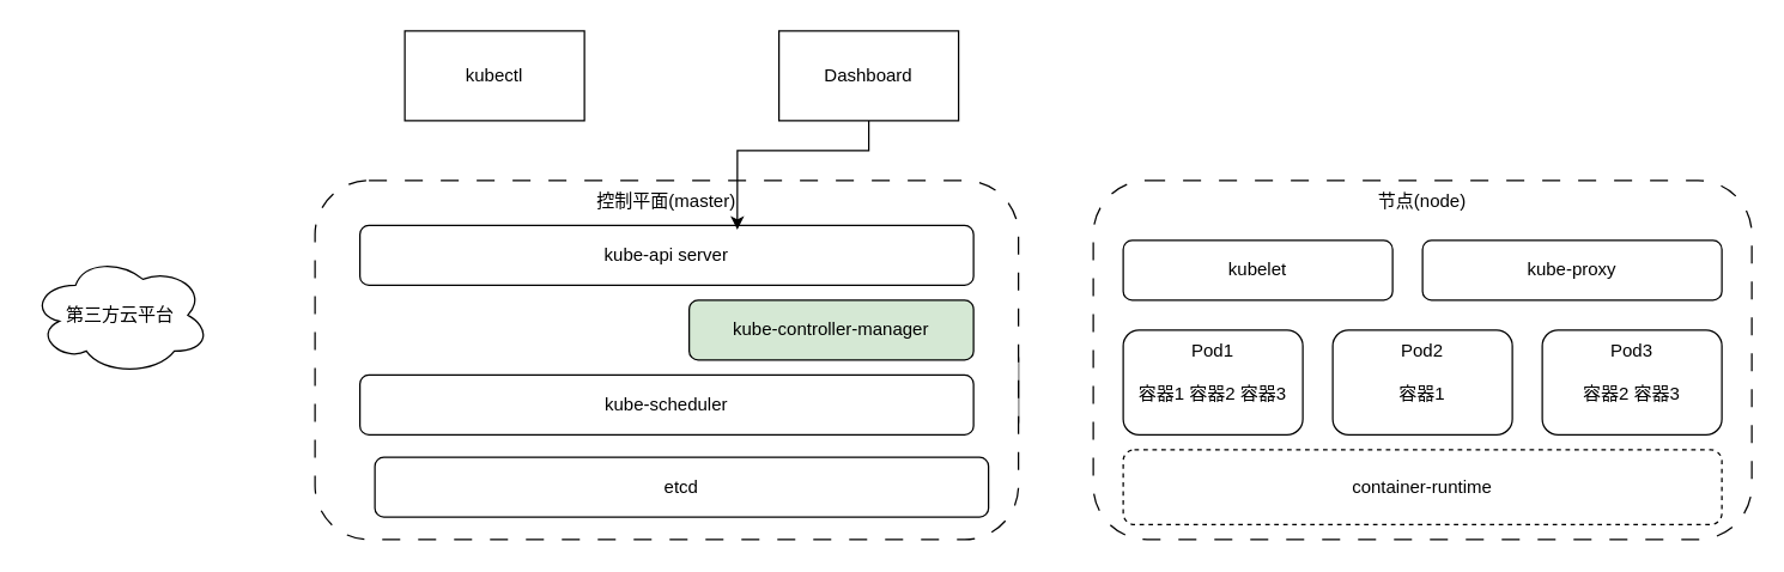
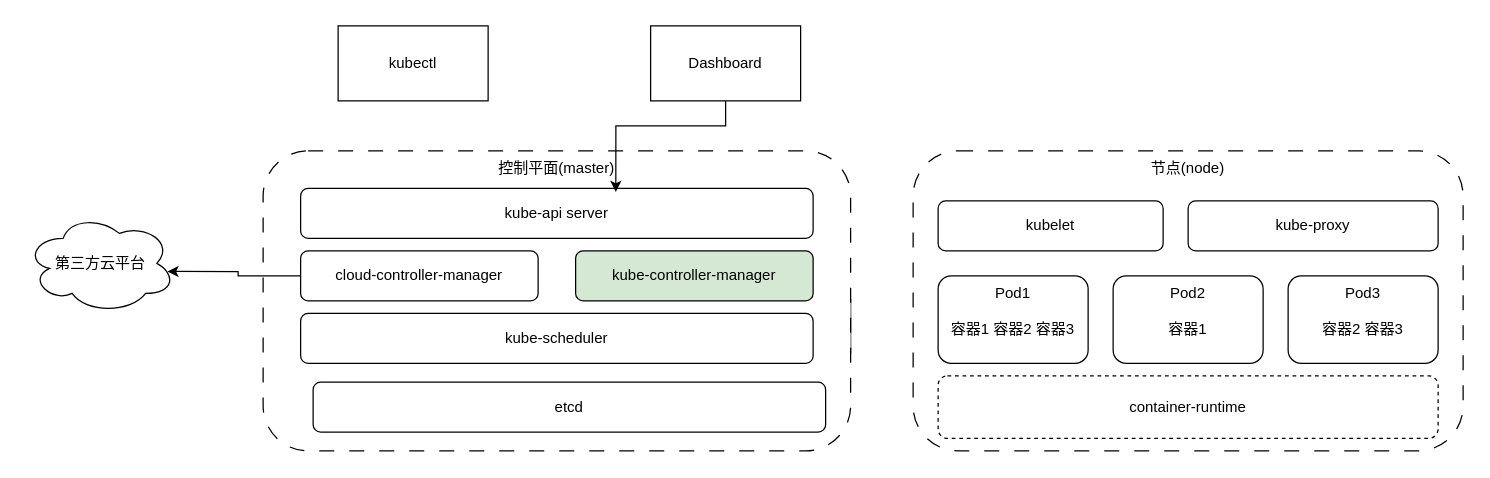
  <mxCell id="0" />
  <mxCell id="1" parent="0" />
  <mxCell id="2" value="容器1" style="rounded=1;whiteSpace=wrap;html=1;" vertex="1" parent="1"><mxGeometry x="560" y="230" width="120" height="60" as="geometry" /></mxCell>
  <mxCell id="3" value="容器2" style="rounded=1;whiteSpace=wrap;html=1;" vertex="1" parent="1"><mxGeometry x="770" y="230" width="120" height="60" as="geometry" /></mxCell>
  <mxCell id="4" value="控制平面(master)" style="rounded=1;whiteSpace=wrap;html=1;verticalAlign=top;fillColor=default;dashed=1;dashPattern=12 12;" vertex="1" parent="1"><mxGeometry x="210" y="120" width="470" height="240" as="geometry" /></mxCell>
  <mxCell id="5" value="kube-api server" style="rounded=1;whiteSpace=wrap;html=1;" vertex="1" parent="1"><mxGeometry x="240" y="150" width="410" height="40" as="geometry" /></mxCell>
  <mxCell id="6" value="kube-controller-manager" style="rounded=1;whiteSpace=wrap;html=1;fillColor=#d5e8d4;" vertex="1" parent="1"><mxGeometry x="460" y="200" width="190" height="40" as="geometry" /></mxCell>
+ <mxCell id="7" value="cloud-controller-manager" style="rounded=1;whiteSpace=wrap;html=1;" vertex="1" parent="1"><mxGeometry x="240" y="200" width="190" height="40" as="geometry" /></mxCell>
  <mxCell id="8" value="kube-scheduler" style="rounded=1;whiteSpace=wrap;html=1;" vertex="1" parent="1"><mxGeometry x="240" y="250" width="410" height="40" as="geometry" /></mxCell>
  <mxCell id="9" value="etcd" style="rounded=1;whiteSpace=wrap;html=1;" vertex="1" parent="1"><mxGeometry x="250" y="305" width="410" height="40" as="geometry" /></mxCell>
  <mxCell id="10" value="kubectl" style="rounded=0;whiteSpace=wrap;html=1;" vertex="1" parent="1"><mxGeometry x="270" y="20" width="120" height="60" as="geometry" /></mxCell>
  <mxCell id="11" value="Dashboard" style="rounded=0;whiteSpace=wrap;html=1;" vertex="1" parent="1"><mxGeometry x="520" y="20" width="120" height="60" as="geometry" /></mxCell>
  <mxCell id="12" value="第三方云平台" style="ellipse;shape=cloud;whiteSpace=wrap;html=1;" vertex="1" parent="1"><mxGeometry x="20" y="170" width="120" height="80" as="geometry" /></mxCell>
  <mxCell id="13" style="edgeStyle=orthogonalEdgeStyle;rounded=0;orthogonalLoop=1;jettySize=auto;html=1;entryX=0.615;entryY=0.072;entryDx=0;entryDy=0;entryPerimeter=0;" edge="1" parent="1" source="11" target="5"><mxGeometry relative="1" as="geometry"><Array as="points"><mxPoint x="580" y="100" /><mxPoint x="492" y="100" /></Array></mxGeometry></mxCell>
  <mxCell id="14" value="节点(node)" style="rounded=1;whiteSpace=wrap;html=1;verticalAlign=top;fillColor=default;dashed=1;dashPattern=12 12;" vertex="1" parent="1"><mxGeometry x="730" y="120" width="440" height="240" as="geometry" /></mxCell>
+ <mxCell id="15" style="edgeStyle=orthogonalEdgeStyle;rounded=0;orthogonalLoop=1;jettySize=auto;html=1;entryX=0.945;entryY=0.581;entryDx=0;entryDy=0;entryPerimeter=0;" edge="1" parent="1" source="7" target="12"><mxGeometry relative="1" as="geometry" /></mxCell>
  <mxCell id="16" value="kubelet" style="rounded=1;whiteSpace=wrap;html=1;" vertex="1" parent="1"><mxGeometry x="750" y="160" width="180" height="40" as="geometry" /></mxCell>
  <mxCell id="17" value="kube-proxy" style="rounded=1;whiteSpace=wrap;html=1;" vertex="1" parent="1"><mxGeometry x="950" y="160" width="200" height="40" as="geometry" /></mxCell>
  <mxCell id="18" value="container-runtime" style="rounded=1;whiteSpace=wrap;html=1;dashed=1;" vertex="1" parent="1"><mxGeometry x="750" y="300" width="400" height="50" as="geometry" /></mxCell>
  <mxCell id="19" value="Pod1&lt;div&gt;&lt;br&gt;&lt;/div&gt;&lt;div&gt;容器1 容器2 容器3&lt;/div&gt;" style="rounded=1;whiteSpace=wrap;html=1;verticalAlign=top;" vertex="1" parent="1"><mxGeometry x="750" y="220" width="120" height="70" as="geometry" /></mxCell>
  <mxCell id="20" value="Pod2&lt;div&gt;&lt;br&gt;&lt;/div&gt;&lt;div&gt;容器1&lt;/div&gt;" style="rounded=1;whiteSpace=wrap;html=1;verticalAlign=top;" vertex="1" parent="1"><mxGeometry x="890" y="220" width="120" height="70" as="geometry" /></mxCell>
  <mxCell id="21" value="Pod3&lt;div&gt;&lt;br&gt;&lt;/div&gt;&lt;div&gt;容器2 容器3&lt;/div&gt;" style="rounded=1;whiteSpace=wrap;html=1;verticalAlign=top;" vertex="1" parent="1"><mxGeometry x="1030" y="220" width="120" height="70" as="geometry" /></mxCell>
